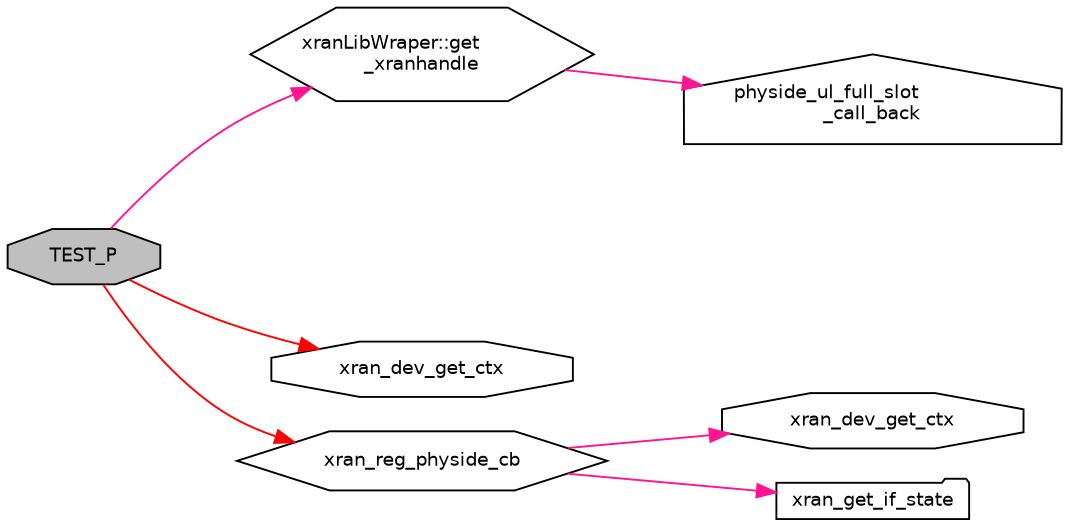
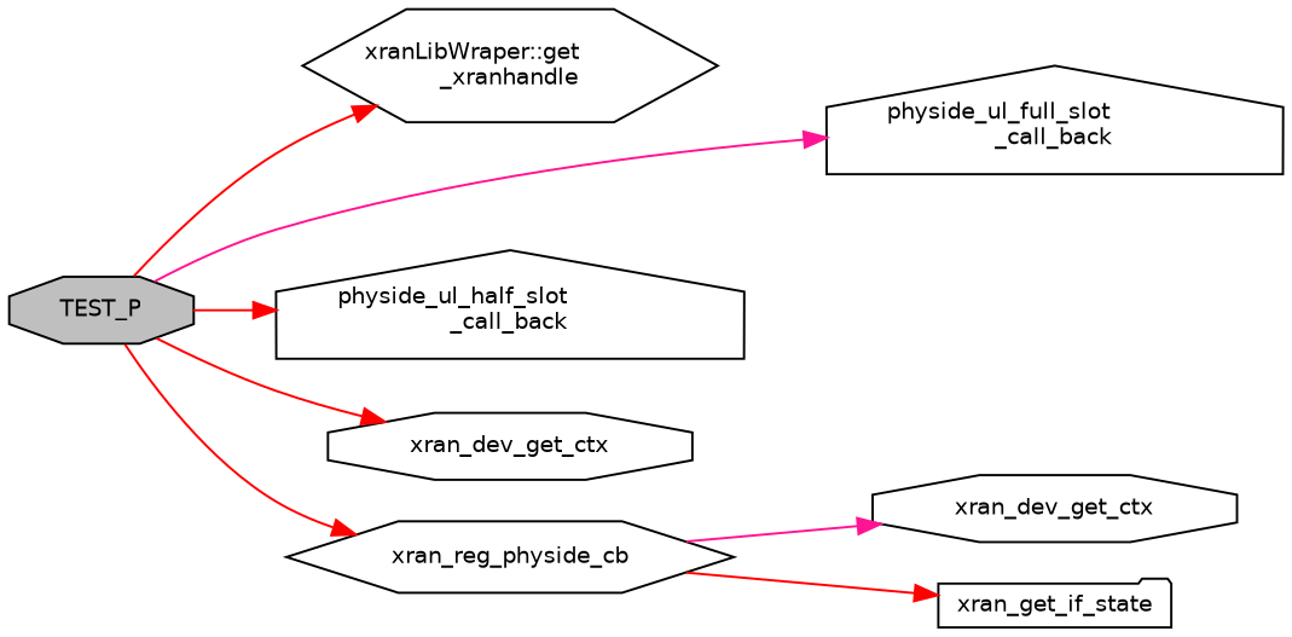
  digraph {
    rankdir=LR
    node [color=black fillcolor=white fontname=Helvetica fontsize=10 shape=octagon style=filled]
    edge [color=red fontname=Helvetica fontsize=10 labelfontname=Helvetica labelfontsize=10 style=solid]
    n1 [fillcolor=grey75 fontcolor=black height=0.2 label=TEST_P width=0.4]
    n2 [height=0.2 label="xranLibWraper::get\l_xranhandle" shape=hexagon width=0.4]
    n3 [height=0.2 label="physide_ul_full_slot\l_call_back" shape=house width=0.4]
+   n4 [height=0.2 label="physide_ul_half_slot\l_call_back" shape=house width=0.4]
    n5 [height=0.2 label=xran_dev_get_ctx width=0.4]
    n6 [height=0.2 label=xran_reg_physide_cb shape=hexagon width=0.4]
    n7 [height=0.2 label=xran_dev_get_ctx width=0.4]
    n8 [height=0.2 label=xran_get_if_state shape=folder width=0.4]
-   n1 -> n2 [color=deeppink]
-   n2 -> n3 [color=deeppink]
+   n1 -> n2
+   n1 -> n3 [color=deeppink]
+   n1 -> n4
    n1 -> n5
    n1 -> n6
    n6 -> n7 [color=deeppink]
-   n6 -> n8 [color=deeppink]
+   n6 -> n8
  }
